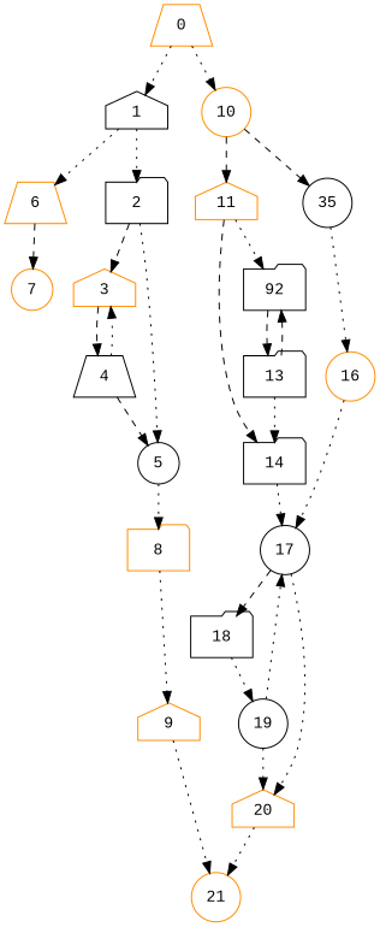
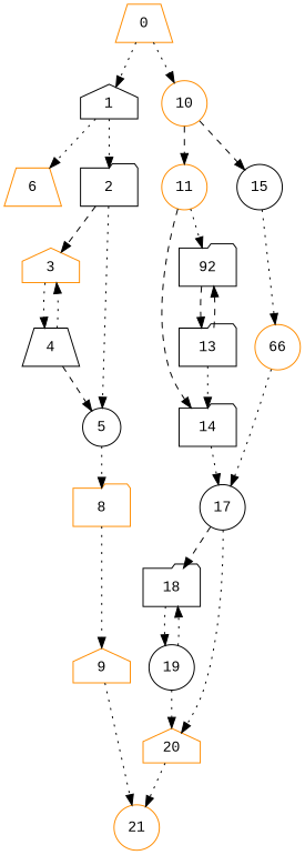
  digraph {
    fontname="Liberation Mono"
    node [color=black fontname="Liberation Mono" shape=circle]
    edge [fontname="Liberation Mono" style=dotted]
    14 [shape=folder]
    17
    18 [shape=folder]
    20 [color=darkorange shape=house]
    6 [color=darkorange shape=trapezium]
-   7 [color=darkorange]
    8 [color=darkorange shape=folder]
    9 [color=darkorange shape=house]
    21 [color=darkorange]
    1 [shape=house]
    2 [shape=folder]
    3 [color=darkorange shape=house]
    5
    4 [shape=trapezium]
-   16 [color=darkorange]
+   16 [color=darkorange label=66]
    19
    0 [color=darkorange shape=trapezium]
    10 [color=darkorange]
-   11 [color=darkorange shape=house]
-   15 [label=35]
+   11 [color=darkorange]
+   15
    13 [shape=folder]
    n22 [label=92 shape=folder]
    14 -> 17
    17 -> 18 [style=dashed]
    17 -> 20
    18 -> 19
    20 -> 21
-   6 -> 7 [style=dashed]
    8 -> 9
    9 -> 21
    1 -> 6
    1 -> 2
    2 -> 3 [style=dashed]
    2 -> 5
-   3 -> 4 [style=dashed]
+   3 -> 4
    5 -> 8
    4 -> 3
    4 -> 5 [style=dashed]
    16 -> 17
-   19 -> 17
+   19 -> 18
    19 -> 20
    0 -> 1
    0 -> 10
    10 -> 11 [style=dashed]
    10 -> 15 [style=dashed]
    11 -> 14 [style=dashed]
    11 -> n22
    15 -> 16
    13 -> 14
    13 -> n22 [style=dashed]
    n22 -> 13 [style=dashed]
  }
